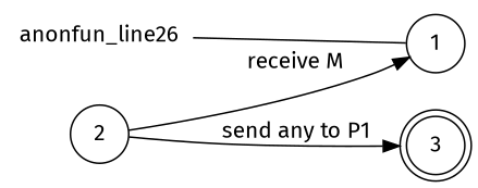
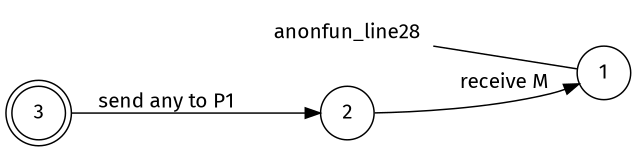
  digraph {
    fontname="Fira Sans"
    rankdir=LR
    node [fontname="Fira Sans" shape=circle]
    edge [fontname="Fira Sans"]
-   n1 [label=anonfun_line26 shape=plaintext]
+   n1 [label=anonfun_line28 shape=plaintext]
    n2 [label=1]
    n3 [label=2]
    n4 [label=3 shape=doublecircle]
    n1 -> n2 [arrowhead=none]
    n3 -> n2 [label="receive M"]
-   n3 -> n4 [label="send any to P1"]
+   n4 -> n3 [label="send any to P1"]
  }
